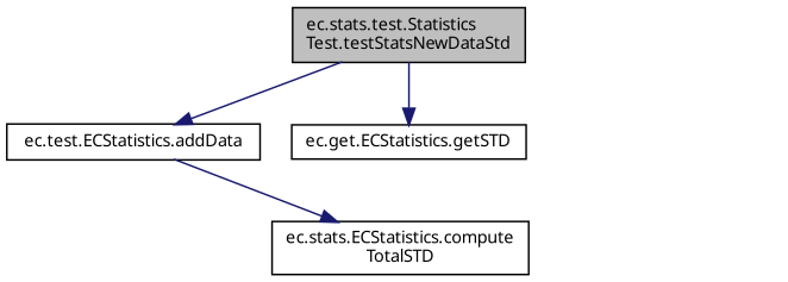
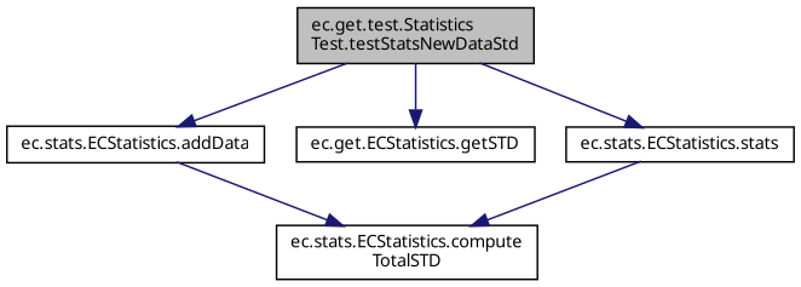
  digraph {
    fontname="Noto Sans"
    rankdir=TB
    node [color=black fillcolor=white fontname="Noto Sans" fontsize=10 shape=record style=filled]
    edge [color=midnightblue fontname="Noto Sans" fontsize=10 labelfontname=Helvetica labelfontsize=10 style=solid]
-   n1 [fillcolor=grey75 fontcolor=black height=0.2 label="ec.stats.test.Statistics\lTest.testStatsNewDataStd" width=0.4]
-   n2 [height=0.2 label="ec.test.ECStatistics.addData" width=0.4]
+   n1 [fillcolor=grey75 fontcolor=black height=0.2 label="ec.get.test.Statistics\lTest.testStatsNewDataStd" width=0.4]
+   n2 [height=0.2 label="ec.stats.ECStatistics.addData" width=0.4]
    n3 [height=0.2 label="ec.get.ECStatistics.getSTD" width=0.4]
+   n4 [height=0.2 label="ec.stats.ECStatistics.stats" width=0.4]
    n5 [height=0.2 label="ec.stats.ECStatistics.compute\lTotalSTD" width=0.4]
    n1 -> n2
    n1 -> n3
+   n1 -> n4
    n2 -> n5
+   n4 -> n5
  }
